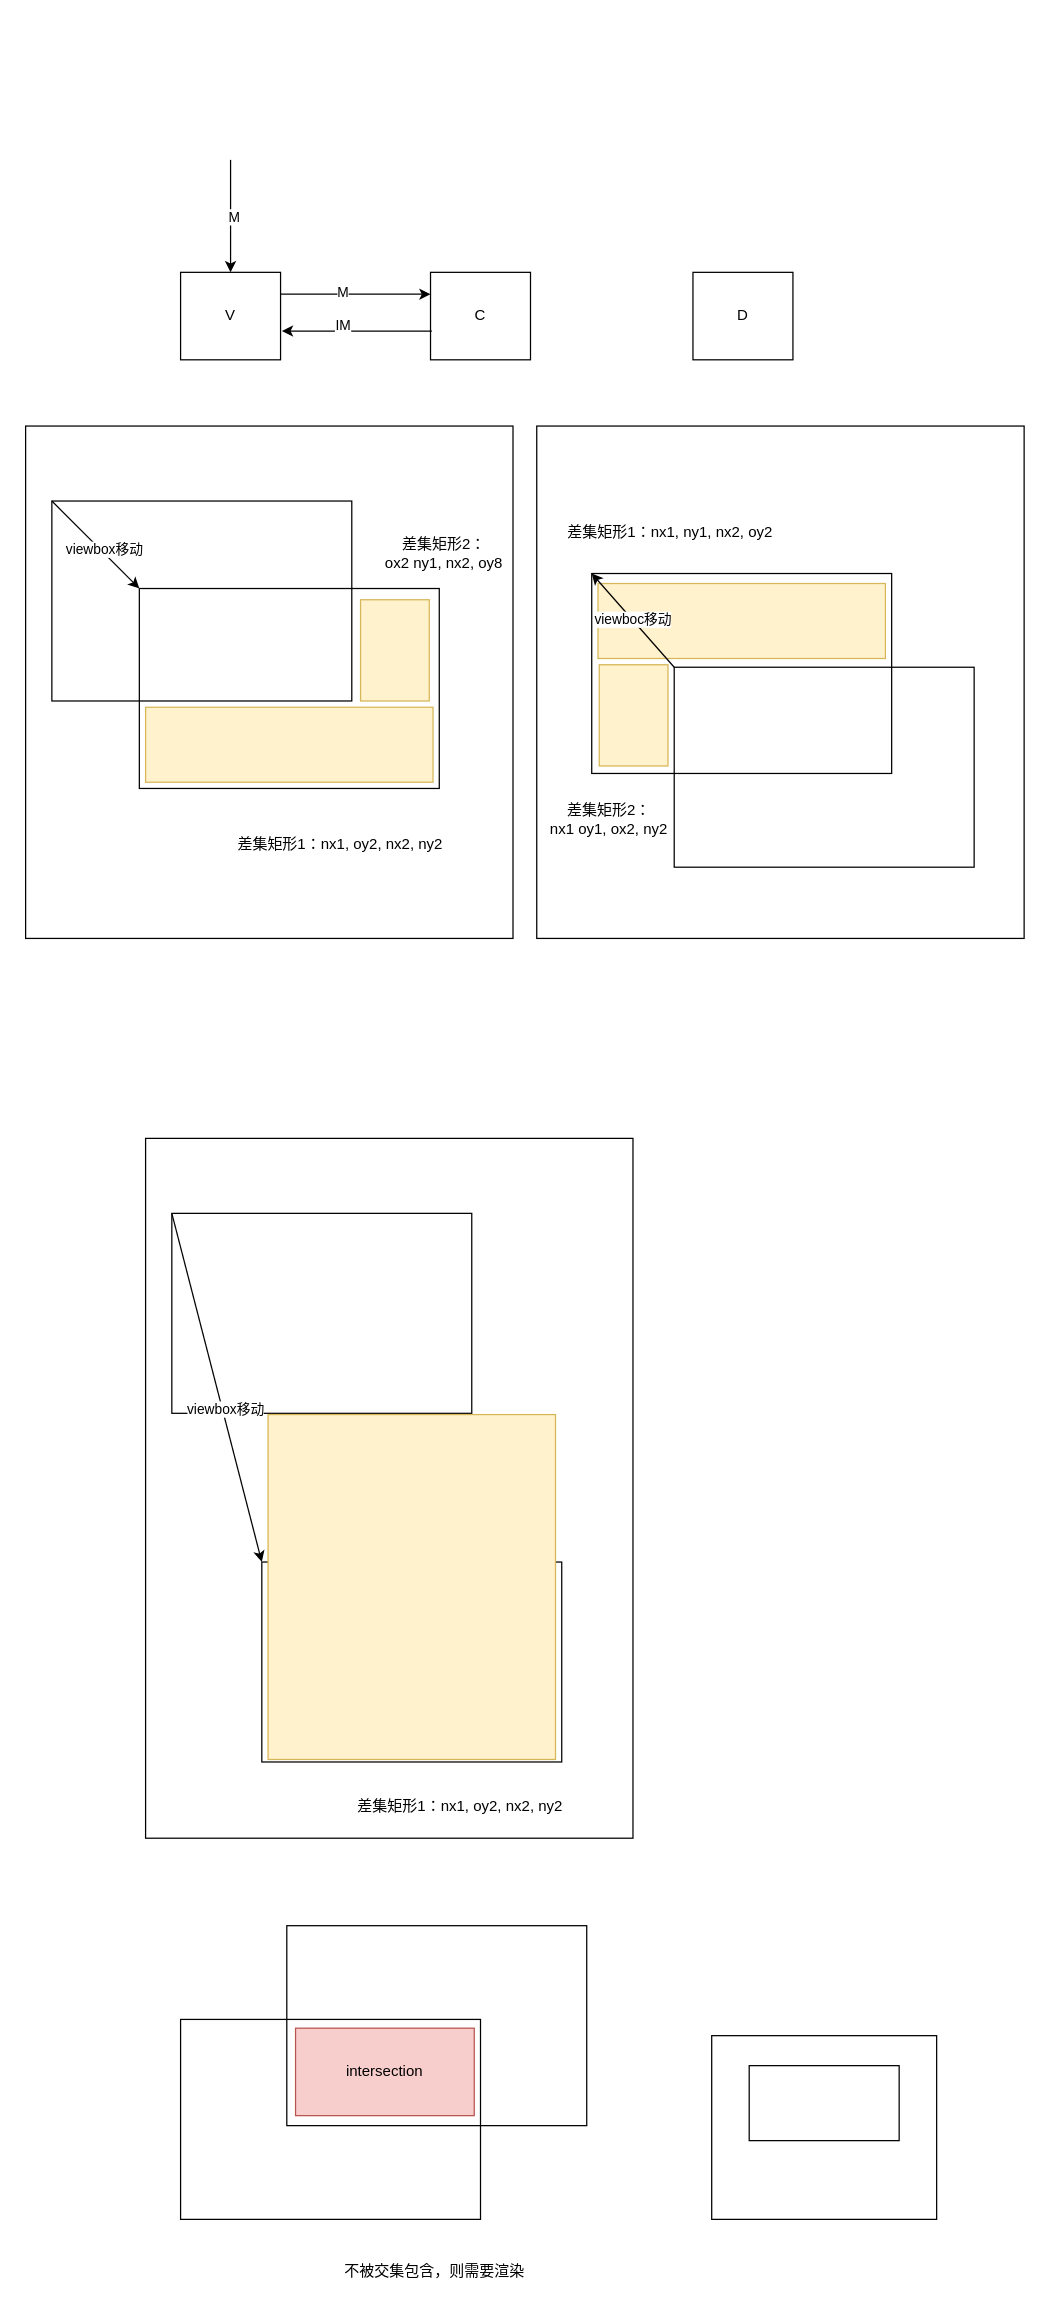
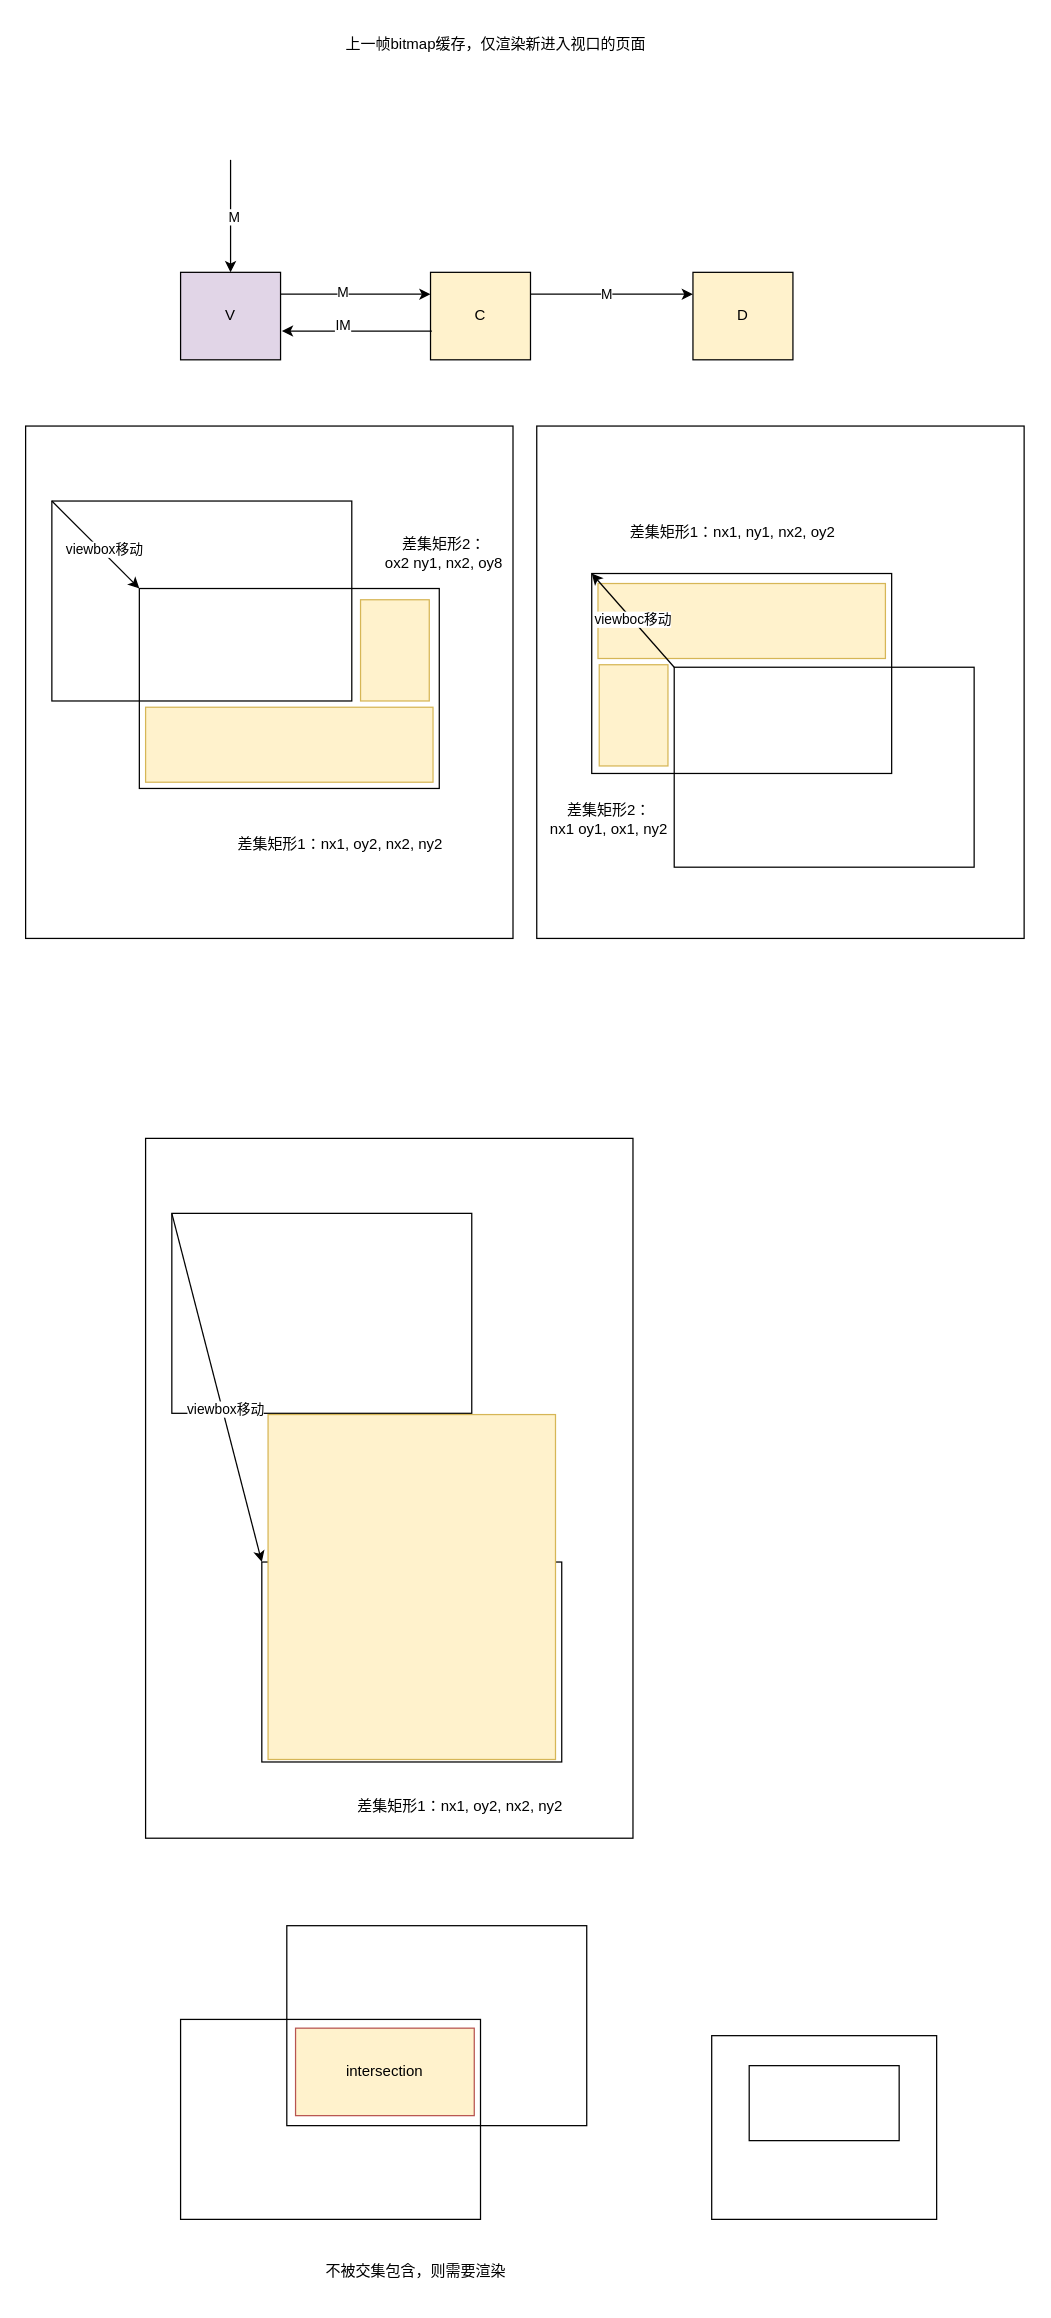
  <mxCell id="0" />
  <mxCell id="1" parent="0" />
  <mxCell id="2" value="" style="rounded=0;whiteSpace=wrap;html=1;fillColor=none;" parent="1" vertex="1"><mxGeometry x="20" y="340" width="390" height="410" as="geometry" /></mxCell>
- <mxCell id="3" value="V" style="rounded=0;whiteSpace=wrap;html=1;" parent="1" vertex="1"><mxGeometry x="144" y="217" width="80" height="70" as="geometry" /></mxCell>
+ <mxCell id="3" value="V" style="rounded=0;whiteSpace=wrap;html=1;fillColor=#e1d5e7;" parent="1" vertex="1"><mxGeometry x="144" y="217" width="80" height="70" as="geometry" /></mxCell>
  <mxCell id="4" value="" style="rounded=0;whiteSpace=wrap;html=1;fillColor=none;" parent="1" vertex="1"><mxGeometry x="111" y="470" width="240" height="160" as="geometry" /></mxCell>
- <mxCell id="5" value="C" style="rounded=0;whiteSpace=wrap;html=1;" parent="1" vertex="1"><mxGeometry x="344" y="217" width="80" height="70" as="geometry" /></mxCell>
- <mxCell id="6" value="D" style="rounded=0;whiteSpace=wrap;html=1;" parent="1" vertex="1"><mxGeometry x="554" y="217" width="80" height="70" as="geometry" /></mxCell>
+ <mxCell id="5" value="C" style="rounded=0;whiteSpace=wrap;html=1;fillColor=#fff2cc;" parent="1" vertex="1"><mxGeometry x="344" y="217" width="80" height="70" as="geometry" /></mxCell>
+ <mxCell id="6" value="D" style="rounded=0;whiteSpace=wrap;html=1;fillColor=#fff2cc;" parent="1" vertex="1"><mxGeometry x="554" y="217" width="80" height="70" as="geometry" /></mxCell>
  <mxCell id="7" value="" style="endArrow=classic;html=1;rounded=0;entryX=0;entryY=0.25;entryDx=0;entryDy=0;exitX=1;exitY=0.25;exitDx=0;exitDy=0;" parent="1" source="3" target="5" edge="1"><mxGeometry width="50" height="50" relative="1" as="geometry"><mxPoint x="244" y="237" as="sourcePoint" /><mxPoint x="294" y="187" as="targetPoint" /></mxGeometry></mxCell>
  <mxCell id="8" value="M" style="edgeLabel;html=1;align=center;verticalAlign=middle;resizable=0;points=[];" parent="7" vertex="1" connectable="0"><mxGeometry x="-0.183" y="3" relative="1" as="geometry"><mxPoint y="1" as="offset" /></mxGeometry></mxCell>
+ <mxCell id="9" value="" style="endArrow=classic;html=1;rounded=0;entryX=0;entryY=0.25;entryDx=0;entryDy=0;exitX=1;exitY=0.25;exitDx=0;exitDy=0;" parent="1" source="5" target="6" edge="1"><mxGeometry width="50" height="50" relative="1" as="geometry"><mxPoint x="434" y="327" as="sourcePoint" /><mxPoint x="354" y="245" as="targetPoint" /></mxGeometry></mxCell>
+ <mxCell id="10" value="M" style="edgeLabel;html=1;align=center;verticalAlign=middle;resizable=0;points=[];" parent="9" vertex="1" connectable="0"><mxGeometry x="-0.077" y="1" relative="1" as="geometry"><mxPoint y="1" as="offset" /></mxGeometry></mxCell>
  <mxCell id="11" value="" style="endArrow=classic;html=1;rounded=0;entryX=0.5;entryY=0;entryDx=0;entryDy=0;" parent="1" target="3" edge="1"><mxGeometry width="50" height="50" relative="1" as="geometry"><mxPoint x="184" y="127" as="sourcePoint" /><mxPoint x="174" y="97" as="targetPoint" /></mxGeometry></mxCell>
  <mxCell id="12" value="M" style="edgeLabel;html=1;align=center;verticalAlign=middle;resizable=0;points=[];" parent="11" vertex="1" connectable="0"><mxGeometry y="2" relative="1" as="geometry"><mxPoint as="offset" /></mxGeometry></mxCell>
  <mxCell id="13" value="" style="endArrow=classic;html=1;rounded=0;exitX=0.013;exitY=0.671;exitDx=0;exitDy=0;exitPerimeter=0;entryX=1.013;entryY=0.671;entryDx=0;entryDy=0;entryPerimeter=0;" parent="1" source="5" target="3" edge="1"><mxGeometry width="50" height="50" relative="1" as="geometry"><mxPoint x="154" y="457" as="sourcePoint" /><mxPoint x="204" y="407" as="targetPoint" /></mxGeometry></mxCell>
  <mxCell id="14" value="IM" style="edgeLabel;html=1;align=center;verticalAlign=middle;resizable=0;points=[];" parent="13" vertex="1" connectable="0"><mxGeometry x="0.201" y="-4" relative="1" as="geometry"><mxPoint as="offset" /></mxGeometry></mxCell>
  <mxCell id="15" value="" style="rounded=0;whiteSpace=wrap;html=1;fillColor=none;" vertex="1" parent="1"><mxGeometry x="41" y="400" width="240" height="160" as="geometry" /></mxCell>
  <mxCell id="16" value="" style="endArrow=classic;html=1;rounded=0;exitX=0;exitY=0;exitDx=0;exitDy=0;entryX=0;entryY=0;entryDx=0;entryDy=0;" edge="1" parent="1" source="15" target="4"><mxGeometry width="50" height="50" relative="1" as="geometry"><mxPoint x="-64" y="480" as="sourcePoint" /><mxPoint x="-34" y="470" as="targetPoint" /></mxGeometry></mxCell>
  <mxCell id="17" value="viewbox移动" style="edgeLabel;html=1;align=center;verticalAlign=middle;resizable=0;points=[];" vertex="1" connectable="0" parent="16"><mxGeometry x="0.125" y="2" relative="1" as="geometry"><mxPoint as="offset" /></mxGeometry></mxCell>
  <mxCell id="18" value="" style="rounded=0;whiteSpace=wrap;html=1;fillColor=#fff2cc;strokeColor=#d6b656;" vertex="1" parent="1"><mxGeometry x="116" y="565" width="230" height="60" as="geometry" /></mxCell>
  <mxCell id="19" value="" style="rounded=0;whiteSpace=wrap;html=1;fillColor=#fff2cc;strokeColor=#d6b656;" vertex="1" parent="1"><mxGeometry x="288" y="479" width="55" height="81" as="geometry" /></mxCell>
  <mxCell id="20" value="差集矩形1：nx1, oy2, nx2, ny2" style="text;html=1;strokeColor=none;fillColor=none;align=center;verticalAlign=middle;whiteSpace=wrap;rounded=0;" vertex="1" parent="1"><mxGeometry x="180" y="660" width="184" height="30" as="geometry" /></mxCell>
  <mxCell id="21" value="差集矩形2：&lt;br&gt;ox2 ny1, nx2, oy8" style="text;html=1;strokeColor=none;fillColor=none;align=center;verticalAlign=middle;whiteSpace=wrap;rounded=0;" vertex="1" parent="1"><mxGeometry x="288" y="427" width="134" height="30" as="geometry" /></mxCell>
  <mxCell id="22" value="" style="rounded=0;whiteSpace=wrap;html=1;fillColor=none;" vertex="1" parent="1"><mxGeometry x="429" y="340" width="390" height="410" as="geometry" /></mxCell>
  <mxCell id="23" value="" style="rounded=0;whiteSpace=wrap;html=1;fillColor=none;" vertex="1" parent="1"><mxGeometry x="473" y="458" width="240" height="160" as="geometry" /></mxCell>
  <mxCell id="24" value="" style="rounded=0;whiteSpace=wrap;html=1;fillColor=none;" vertex="1" parent="1"><mxGeometry x="539" y="533" width="240" height="160" as="geometry" /></mxCell>
  <mxCell id="25" value="" style="rounded=0;whiteSpace=wrap;html=1;fillColor=#fff2cc;strokeColor=#d6b656;" vertex="1" parent="1"><mxGeometry x="479" y="531" width="55" height="81" as="geometry" /></mxCell>
  <mxCell id="26" value="" style="rounded=0;whiteSpace=wrap;html=1;fillColor=#fff2cc;strokeColor=#d6b656;" vertex="1" parent="1"><mxGeometry x="478" y="466" width="230" height="60" as="geometry" /></mxCell>
- <mxCell id="27" value="差集矩形1：nx1, ny1, nx2, oy2" style="text;html=1;strokeColor=none;fillColor=none;align=center;verticalAlign=middle;whiteSpace=wrap;rounded=0;" vertex="1" parent="1"><mxGeometry x="444" y="410" width="184" height="30" as="geometry" /></mxCell>
- <mxCell id="28" value="差集矩形2：&lt;br&gt;nx1 oy1, ox2, ny2" style="text;html=1;strokeColor=none;fillColor=none;align=center;verticalAlign=middle;whiteSpace=wrap;rounded=0;" vertex="1" parent="1"><mxGeometry x="420" y="640" width="134" height="30" as="geometry" /></mxCell>
+ <mxCell id="27" value="差集矩形1：nx1, ny1, nx2, oy2" style="text;html=1;strokeColor=none;fillColor=none;align=center;verticalAlign=middle;whiteSpace=wrap;rounded=0;" vertex="1" parent="1"><mxGeometry x="494" y="410" width="184" height="30" as="geometry" /></mxCell>
+ <mxCell id="28" value="差集矩形2：&lt;br&gt;nx1 oy1, ox1, ny2" style="text;html=1;strokeColor=none;fillColor=none;align=center;verticalAlign=middle;whiteSpace=wrap;rounded=0;" vertex="1" parent="1"><mxGeometry x="420" y="640" width="134" height="30" as="geometry" /></mxCell>
  <mxCell id="29" value="" style="endArrow=classic;html=1;rounded=0;exitX=0;exitY=0;exitDx=0;exitDy=0;entryX=0;entryY=0;entryDx=0;entryDy=0;" edge="1" parent="1" source="24" target="23"><mxGeometry width="50" height="50" relative="1" as="geometry"><mxPoint x="663" y="339" as="sourcePoint" /><mxPoint x="573" y="339" as="targetPoint" /></mxGeometry></mxCell>
  <mxCell id="30" value="viewboc移动" style="edgeLabel;html=1;align=center;verticalAlign=middle;resizable=0;points=[];" vertex="1" connectable="0" parent="29"><mxGeometry x="0.026" y="-1" relative="1" as="geometry"><mxPoint x="-1" as="offset" /></mxGeometry></mxCell>
  <mxCell id="31" value="" style="rounded=0;whiteSpace=wrap;html=1;fillColor=none;" vertex="1" parent="1"><mxGeometry x="229" y="1540" width="240" height="160" as="geometry" /></mxCell>
  <mxCell id="32" value="" style="rounded=0;whiteSpace=wrap;html=1;fillColor=none;" vertex="1" parent="1"><mxGeometry x="144" y="1615" width="240" height="160" as="geometry" /></mxCell>
- <mxCell id="33" value="intersection" style="rounded=0;whiteSpace=wrap;html=1;fillColor=#f8cecc;strokeColor=#b85450;" vertex="1" parent="1"><mxGeometry x="236" y="1622" width="143" height="70" as="geometry" /></mxCell>
- <mxCell id="34" value="不被交集包含，则需要渲染" style="text;html=1;strokeColor=none;fillColor=none;align=center;verticalAlign=middle;whiteSpace=wrap;rounded=0;" vertex="1" parent="1"><mxGeometry x="246" y="1802" width="203" height="30" as="geometry" /></mxCell>
+ <mxCell id="33" value="intersection" style="rounded=0;whiteSpace=wrap;html=1;fillColor=#fff2cc;strokeColor=#b85450;" vertex="1" parent="1"><mxGeometry x="236" y="1622" width="143" height="70" as="geometry" /></mxCell>
+ <mxCell id="34" value="不被交集包含，则需要渲染" style="text;html=1;strokeColor=none;fillColor=none;align=center;verticalAlign=middle;whiteSpace=wrap;rounded=0;" vertex="1" parent="1"><mxGeometry x="231" y="1802" width="203" height="30" as="geometry" /></mxCell>
+ <mxCell id="35" value="上一帧bitmap缓存，仅渲染新进入视口的页面" style="text;html=1;strokeColor=none;fillColor=none;align=center;verticalAlign=middle;whiteSpace=wrap;rounded=0;" vertex="1" parent="1"><mxGeometry x="189" y="20" width="415" height="30" as="geometry" /></mxCell>
  <mxCell id="36" value="" style="rounded=0;whiteSpace=wrap;html=1;" vertex="1" parent="1"><mxGeometry x="569" y="1628" width="180" height="147" as="geometry" /></mxCell>
  <mxCell id="37" value="" style="rounded=0;whiteSpace=wrap;html=1;" vertex="1" parent="1"><mxGeometry x="599" y="1652" width="120" height="60" as="geometry" /></mxCell>
  <mxCell id="38" value="" style="rounded=0;whiteSpace=wrap;html=1;fillColor=none;" vertex="1" parent="1"><mxGeometry x="116" y="910" width="390" height="560" as="geometry" /></mxCell>
  <mxCell id="39" value="" style="rounded=0;whiteSpace=wrap;html=1;fillColor=none;" vertex="1" parent="1"><mxGeometry x="209" y="1249" width="240" height="160" as="geometry" /></mxCell>
  <mxCell id="40" value="" style="rounded=0;whiteSpace=wrap;html=1;fillColor=none;" vertex="1" parent="1"><mxGeometry x="137" y="970" width="240" height="160" as="geometry" /></mxCell>
  <mxCell id="41" value="" style="endArrow=classic;html=1;rounded=0;exitX=0;exitY=0;exitDx=0;exitDy=0;entryX=0;entryY=0;entryDx=0;entryDy=0;" edge="1" parent="1" source="40" target="39"><mxGeometry width="50" height="50" relative="1" as="geometry"><mxPoint x="32" y="1050" as="sourcePoint" /><mxPoint x="62" y="1040" as="targetPoint" /></mxGeometry></mxCell>
  <mxCell id="42" value="viewbox移动" style="edgeLabel;html=1;align=center;verticalAlign=middle;resizable=0;points=[];" vertex="1" connectable="0" parent="41"><mxGeometry x="0.125" y="2" relative="1" as="geometry"><mxPoint as="offset" /></mxGeometry></mxCell>
  <mxCell id="43" value="" style="rounded=0;whiteSpace=wrap;html=1;fillColor=#fff2cc;strokeColor=#d6b656;" vertex="1" parent="1"><mxGeometry x="214" y="1131" width="230" height="276" as="geometry" /></mxCell>
  <mxCell id="44" value="差集矩形1：nx1, oy2, nx2, ny2" style="text;html=1;strokeColor=none;fillColor=none;align=center;verticalAlign=middle;whiteSpace=wrap;rounded=0;" vertex="1" parent="1"><mxGeometry x="276" y="1430" width="184" height="30" as="geometry" /></mxCell>
